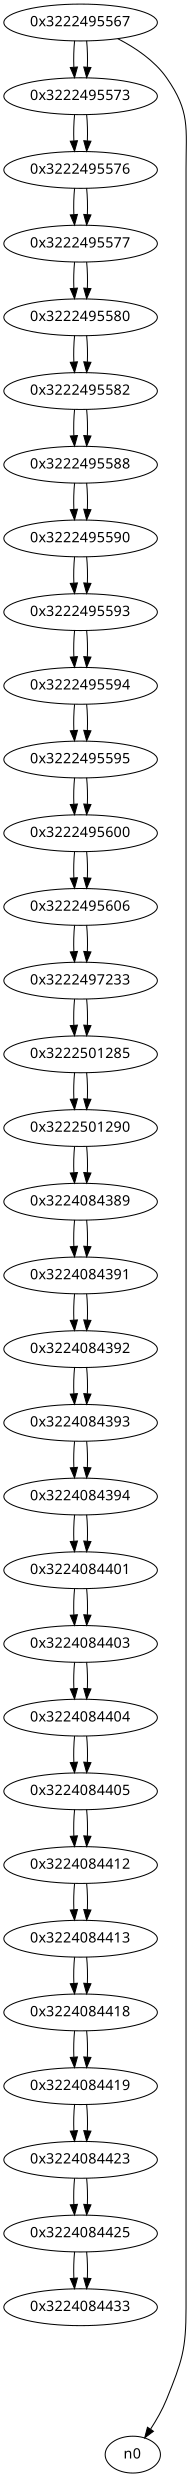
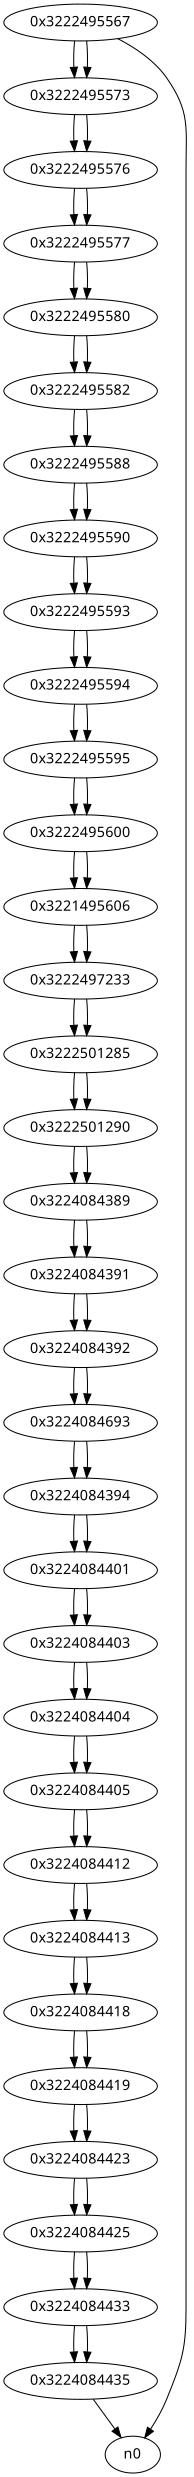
  digraph {
    fontname="Noto Sans"
    node [fontname="Noto Sans"]
    edge [fontname="Noto Sans"]
    n1 [label="0x3222495567"]
    n2 [label="0x3222495573"]
    n0
    n3 [label="0x3222495576"]
    n4 [label="0x3222495577"]
    n5 [label="0x3222495580"]
    n6 [label="0x3222495582"]
    n7 [label="0x3222495588"]
    n8 [label="0x3222495590"]
    n9 [label="0x3222495593"]
    n10 [label="0x3222495594"]
    n11 [label="0x3222495595"]
    n12 [label="0x3222495600"]
-   n13 [label="0x3222495606"]
+   n13 [label="0x3221495606"]
    n14 [label="0x3222497233"]
    n15 [label="0x3222501285"]
    n16 [label="0x3222501290"]
    n17 [label="0x3224084389"]
    n18 [label="0x3224084391"]
    n19 [label="0x3224084392"]
-   n20 [label="0x3224084393"]
+   n20 [label="0x3224084693"]
    n21 [label="0x3224084394"]
    n22 [label="0x3224084401"]
    n23 [label="0x3224084403"]
    n24 [label="0x3224084404"]
    n25 [label="0x3224084405"]
    n26 [label="0x3224084412"]
    n27 [label="0x3224084413"]
    n28 [label="0x3224084418"]
    n29 [label="0x3224084419"]
    n30 [label="0x3224084423"]
    n31 [label="0x3224084425"]
    n32 [label="0x3224084433"]
+   n33 [label="0x3224084435"]
    n1 -> n2
    n1 -> n2
    n1 -> n0
    n2 -> n3
    n2 -> n3
    n3 -> n4
    n3 -> n4
    n4 -> n5
    n4 -> n5
    n5 -> n6
    n5 -> n6
    n6 -> n7
    n6 -> n7
    n7 -> n8
    n7 -> n8
    n8 -> n9
    n8 -> n9
    n9 -> n10
    n9 -> n10
    n10 -> n11
    n10 -> n11
    n11 -> n12
    n11 -> n12
    n12 -> n13
    n12 -> n13
    n13 -> n14
    n13 -> n14
    n14 -> n15
    n14 -> n15
    n15 -> n16
    n15 -> n16
    n16 -> n17
    n16 -> n17
    n17 -> n18
    n17 -> n18
    n18 -> n19
    n18 -> n19
    n19 -> n20
    n19 -> n20
    n20 -> n21
    n20 -> n21
    n21 -> n22
    n21 -> n22
    n22 -> n23
    n22 -> n23
    n23 -> n24
    n23 -> n24
    n24 -> n25
    n24 -> n25
    n25 -> n26
    n25 -> n26
    n26 -> n27
    n26 -> n27
    n27 -> n28
    n27 -> n28
    n28 -> n29
    n28 -> n29
    n29 -> n30
    n29 -> n30
    n30 -> n31
    n30 -> n31
    n31 -> n32
    n31 -> n32
+   n32 -> n33
+   n32 -> n33
+   n33 -> n0
  }
